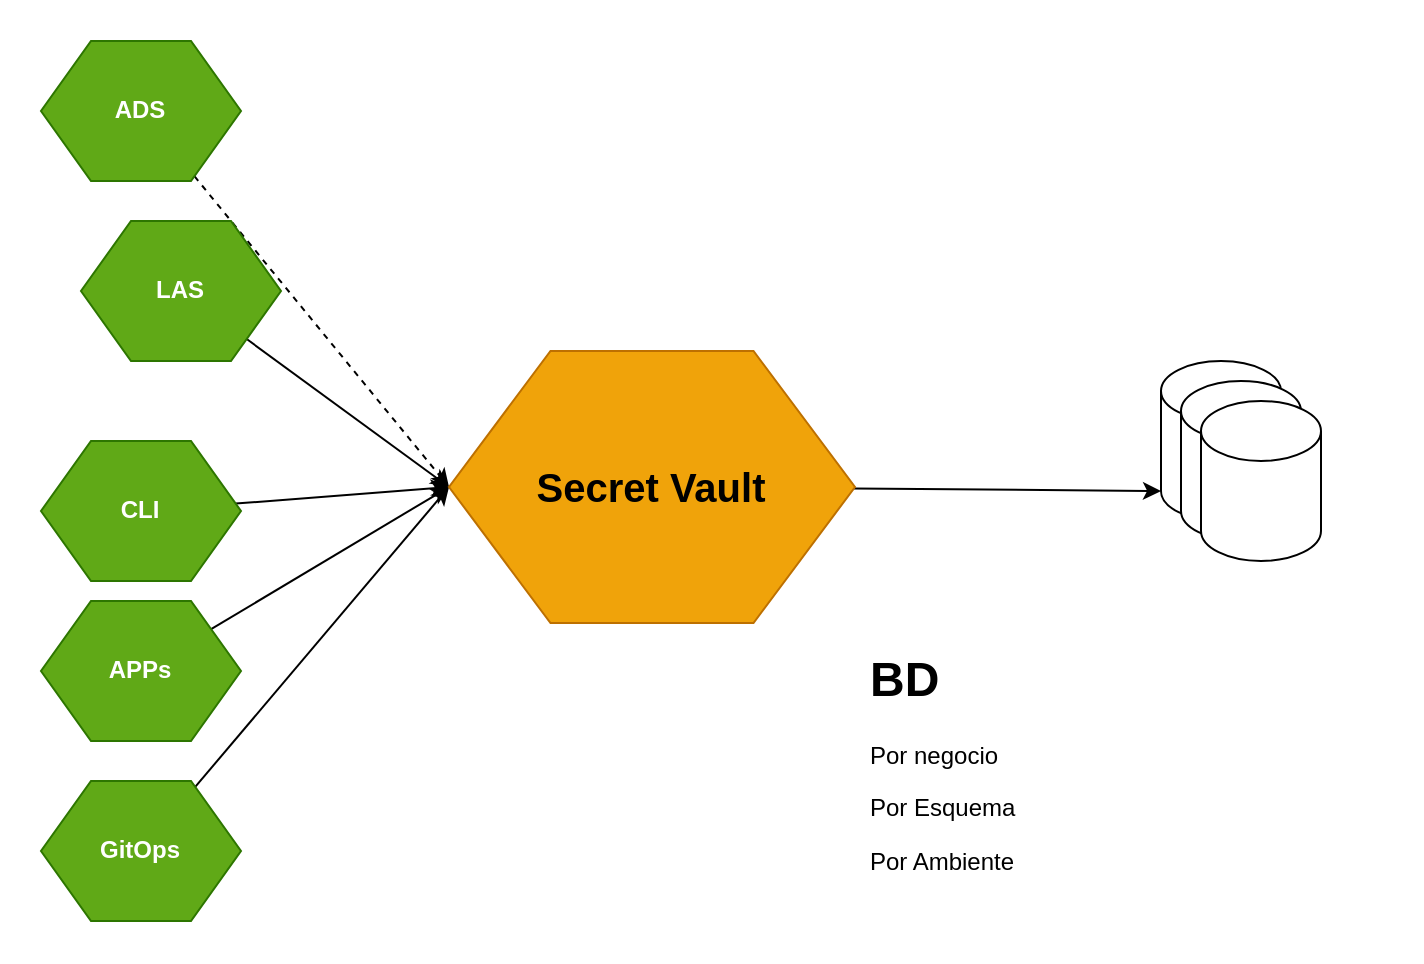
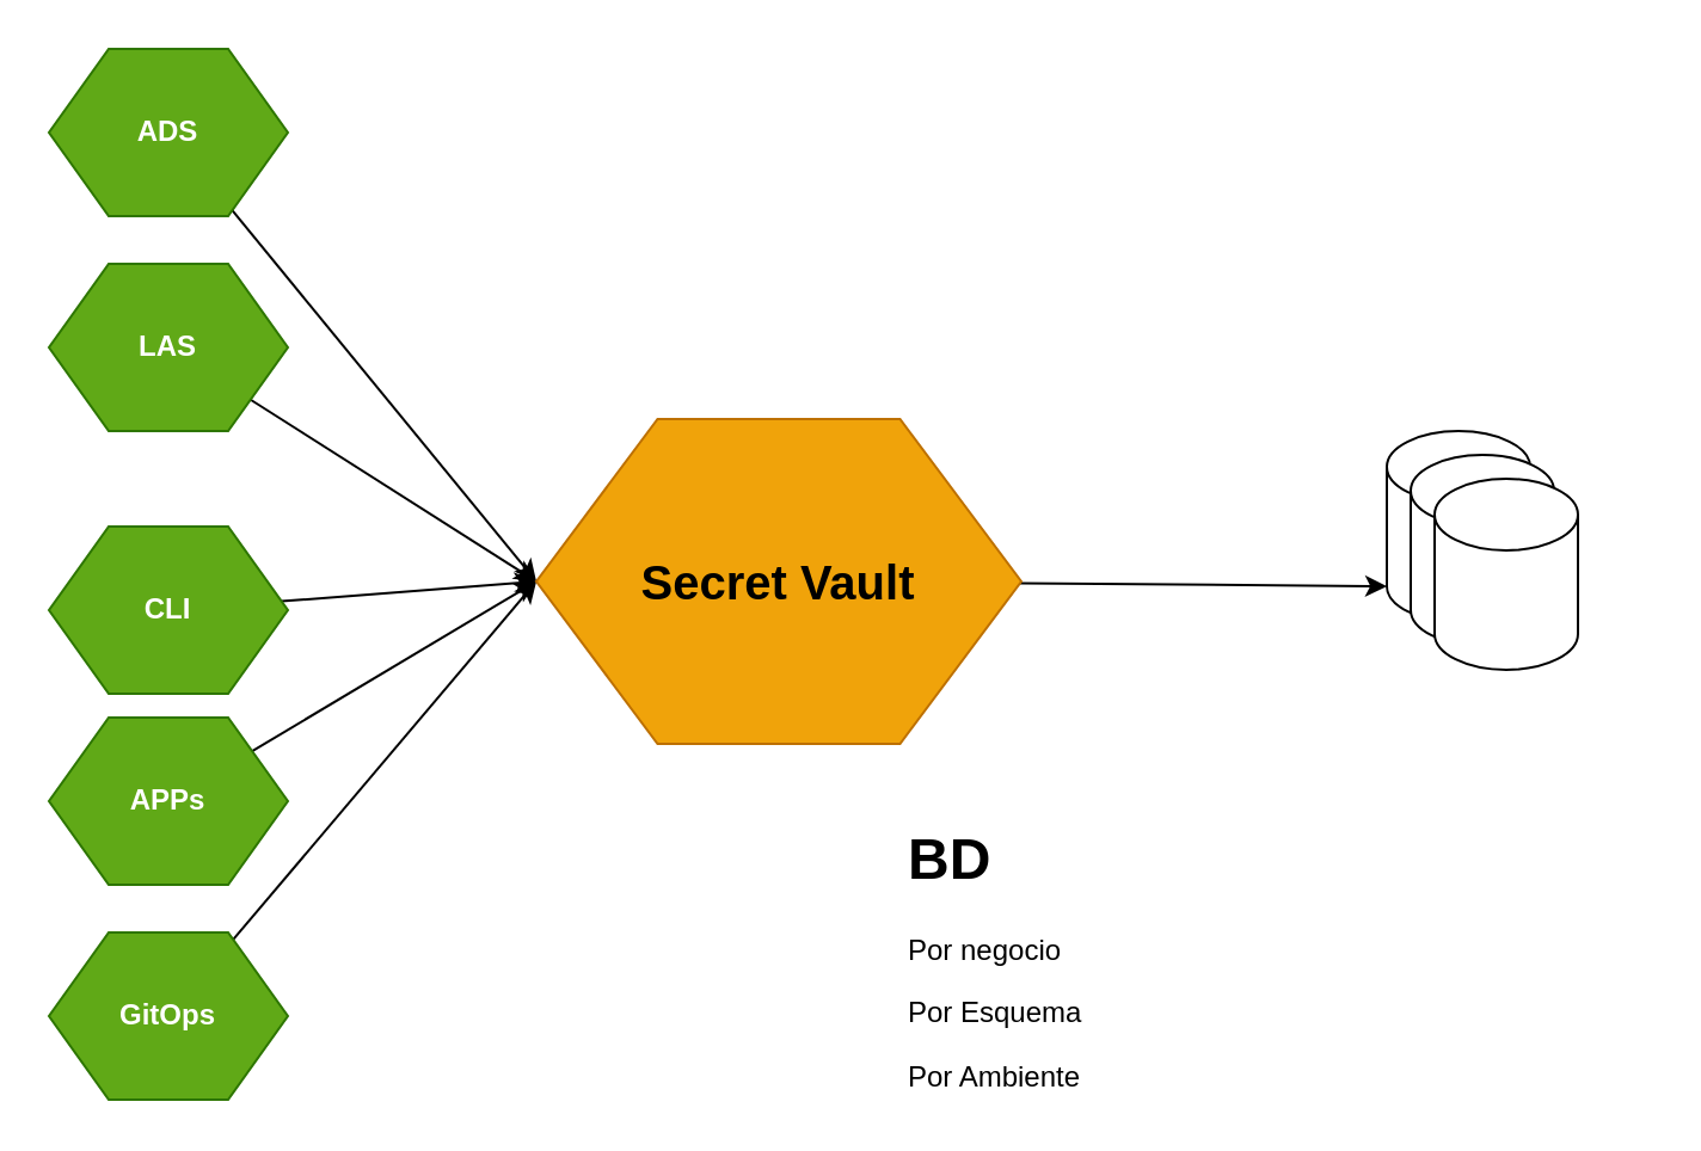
  <mxCell id="0" />
  <mxCell id="1" parent="0" />
- <mxCell id="2" style="edgeStyle=none;html=1;entryX=0;entryY=0.5;entryDx=0;entryDy=0;dashed=1;" edge="1" parent="1" source="3" target="13"><mxGeometry relative="1" as="geometry" /></mxCell>
+ <mxCell id="2" style="edgeStyle=none;html=1;entryX=0;entryY=0.5;entryDx=0;entryDy=0;" edge="1" parent="1" source="3" target="13"><mxGeometry relative="1" as="geometry" /></mxCell>
  <mxCell id="3" value="ADS" style="shape=hexagon;perimeter=hexagonPerimeter2;whiteSpace=wrap;html=1;size=0.25;fillColor=#60a917;strokeColor=#2D7600;fontColor=#ffffff;fontStyle=1" vertex="1" parent="1"><mxGeometry x="20" y="20" width="100" height="70" as="geometry" /></mxCell>
  <mxCell id="4" style="edgeStyle=none;html=1;entryX=0;entryY=0.5;entryDx=0;entryDy=0;" edge="1" parent="1" source="5" target="13"><mxGeometry relative="1" as="geometry" /></mxCell>
- <mxCell id="5" value="LAS" style="shape=hexagon;perimeter=hexagonPerimeter2;whiteSpace=wrap;html=1;size=0.25;fillColor=#60a917;strokeColor=#2D7600;fontColor=#ffffff;fontStyle=1" vertex="1" parent="1"><mxGeometry x="40" y="110" width="100" height="70" as="geometry" /></mxCell>
+ <mxCell id="5" value="LAS" style="shape=hexagon;perimeter=hexagonPerimeter2;whiteSpace=wrap;html=1;size=0.25;fillColor=#60a917;strokeColor=#2D7600;fontColor=#ffffff;fontStyle=1" vertex="1" parent="1"><mxGeometry x="20" y="110" width="100" height="70" as="geometry" /></mxCell>
  <mxCell id="6" style="edgeStyle=none;html=1;entryX=0;entryY=0.5;entryDx=0;entryDy=0;" edge="1" parent="1" source="7" target="13"><mxGeometry relative="1" as="geometry" /></mxCell>
  <mxCell id="7" value="CLI" style="shape=hexagon;perimeter=hexagonPerimeter2;whiteSpace=wrap;html=1;size=0.25;fillColor=#60a917;strokeColor=#2D7600;fontColor=#ffffff;fontStyle=1" vertex="1" parent="1"><mxGeometry x="20" y="220" width="100" height="70" as="geometry" /></mxCell>
  <mxCell id="8" style="edgeStyle=none;html=1;entryX=0;entryY=0.5;entryDx=0;entryDy=0;" edge="1" parent="1" source="9" target="13"><mxGeometry relative="1" as="geometry" /></mxCell>
  <mxCell id="9" value="APPs" style="shape=hexagon;perimeter=hexagonPerimeter2;whiteSpace=wrap;html=1;size=0.25;fillColor=#60a917;strokeColor=#2D7600;fontColor=#ffffff;fontStyle=1" vertex="1" parent="1"><mxGeometry x="20" y="300" width="100" height="70" as="geometry" /></mxCell>
  <mxCell id="10" style="edgeStyle=none;html=1;entryX=0;entryY=0.5;entryDx=0;entryDy=0;" edge="1" parent="1" source="11" target="13"><mxGeometry relative="1" as="geometry" /></mxCell>
  <mxCell id="11" value="GitOps" style="shape=hexagon;perimeter=hexagonPerimeter2;whiteSpace=wrap;html=1;size=0.25;fillColor=#60a917;strokeColor=#2D7600;fontColor=#ffffff;fontStyle=1" vertex="1" parent="1"><mxGeometry x="20" y="390" width="100" height="70" as="geometry" /></mxCell>
  <mxCell id="12" style="edgeStyle=none;html=1;entryX=0;entryY=1;entryDx=0;entryDy=-15;entryPerimeter=0;" edge="1" parent="1" source="13" target="14"><mxGeometry relative="1" as="geometry" /></mxCell>
  <mxCell id="13" value="Secret Vault" style="shape=hexagon;perimeter=hexagonPerimeter2;whiteSpace=wrap;html=1;size=0.25;fillColor=#f0a30a;fontColor=#000000;strokeColor=#BD7000;fontStyle=1;fontSize=20;" vertex="1" parent="1"><mxGeometry x="224" y="175" width="203" height="136" as="geometry" /></mxCell>
  <mxCell id="14" value="" style="shape=cylinder3;whiteSpace=wrap;html=1;boundedLbl=1;backgroundOutline=1;size=15;" vertex="1" parent="1"><mxGeometry x="580" y="180" width="60" height="80" as="geometry" /></mxCell>
  <mxCell id="15" value="" style="shape=cylinder3;whiteSpace=wrap;html=1;boundedLbl=1;backgroundOutline=1;size=15;" vertex="1" parent="1"><mxGeometry x="590" y="190" width="60" height="80" as="geometry" /></mxCell>
  <mxCell id="16" value="" style="shape=cylinder3;whiteSpace=wrap;html=1;boundedLbl=1;backgroundOutline=1;size=15;" vertex="1" parent="1"><mxGeometry x="600" y="200" width="60" height="80" as="geometry" /></mxCell>
- <mxCell id="17" value="&lt;h1&gt;BD&lt;/h1&gt;&lt;p&gt;Por negocio&lt;/p&gt;&lt;p&gt;Por Esquema&lt;/p&gt;&lt;p&gt;Por Ambiente&lt;/p&gt;" style="text;html=1;strokeColor=none;fillColor=none;spacing=5;spacingTop=-20;whiteSpace=wrap;overflow=hidden;rounded=0;" vertex="1" parent="1"><mxGeometry x="430" y="320" width="260" height="120" as="geometry" /></mxCell>
+ <mxCell id="17" value="&lt;h1&gt;BD&lt;/h1&gt;&lt;p&gt;Por negocio&lt;/p&gt;&lt;p&gt;Por Esquema&lt;/p&gt;&lt;p&gt;Por Ambiente&lt;/p&gt;" style="text;html=1;strokeColor=none;fillColor=none;spacing=5;spacingTop=-20;whiteSpace=wrap;overflow=hidden;rounded=0;" vertex="1" parent="1"><mxGeometry x="375" y="340" width="260" height="120" as="geometry" /></mxCell>
